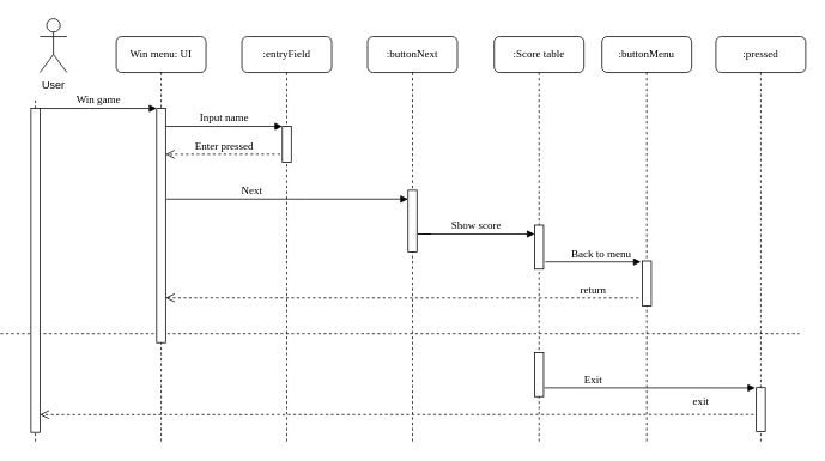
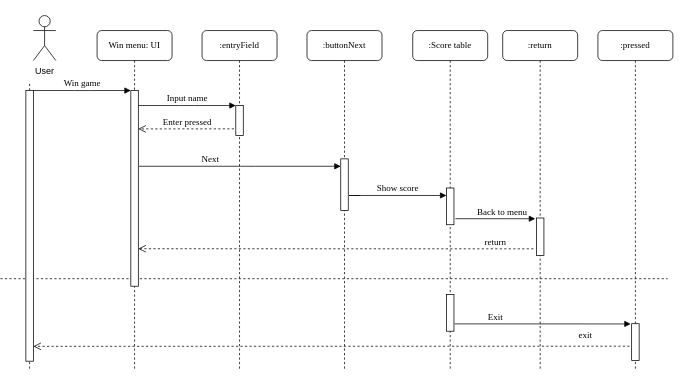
  <mxCell id="0" />
  <mxCell id="1" parent="0" />
  <mxCell id="2" value=":entryField" style="shape=umlLifeline;perimeter=lifelinePerimeter;whiteSpace=wrap;html=1;container=1;collapsible=0;recursiveResize=0;outlineConnect=0;rounded=1;shadow=0;comic=0;labelBackgroundColor=none;strokeWidth=1;fontFamily=Verdana;fontSize=12;align=center;" parent="1" vertex="1"><mxGeometry x="255" y="40" width="100" height="451" as="geometry" /></mxCell>
  <mxCell id="3" value="" style="html=1;points=[];perimeter=orthogonalPerimeter;rounded=0;shadow=0;comic=0;labelBackgroundColor=none;strokeWidth=1;fontFamily=Verdana;fontSize=12;align=center;" parent="2" vertex="1"><mxGeometry x="45" y="100" width="10" height="40" as="geometry" /></mxCell>
  <mxCell id="4" value="" style="endArrow=none;dashed=1;html=1;" edge="1" parent="2"><mxGeometry width="50" height="50" relative="1" as="geometry"><mxPoint x="-269" y="331" as="sourcePoint" /><mxPoint x="621" y="331" as="targetPoint" /></mxGeometry></mxCell>
  <mxCell id="5" value=":buttonNext" style="shape=umlLifeline;perimeter=lifelinePerimeter;whiteSpace=wrap;html=1;container=1;collapsible=0;recursiveResize=0;outlineConnect=0;rounded=1;shadow=0;comic=0;labelBackgroundColor=none;strokeWidth=1;fontFamily=Verdana;fontSize=12;align=center;" parent="1" vertex="1"><mxGeometry x="395" y="40" width="100" height="451" as="geometry" /></mxCell>
  <mxCell id="6" value="" style="html=1;points=[];perimeter=orthogonalPerimeter;rounded=0;shadow=0;comic=0;labelBackgroundColor=none;strokeWidth=1;fontFamily=Verdana;fontSize=12;align=center;" parent="5" vertex="1"><mxGeometry x="45" y="171.14" width="10" height="68.86" as="geometry" /></mxCell>
  <mxCell id="7" value="Win menu: UI" style="shape=umlLifeline;perimeter=lifelinePerimeter;whiteSpace=wrap;html=1;container=0;collapsible=0;recursiveResize=0;outlineConnect=0;rounded=1;shadow=0;comic=0;labelBackgroundColor=none;strokeWidth=1;fontFamily=Verdana;fontSize=12;align=center;" parent="1" vertex="1"><mxGeometry x="115" y="40" width="100" height="451" as="geometry" /></mxCell>
  <mxCell id="8" value="Input name" style="html=1;verticalAlign=bottom;endArrow=block;entryX=0;entryY=0;labelBackgroundColor=none;fontFamily=Verdana;fontSize=12;edgeStyle=elbowEdgeStyle;elbow=vertical;" parent="1" edge="1"><mxGeometry relative="1" as="geometry"><mxPoint x="170" y="140" as="sourcePoint" /><mxPoint x="300" y="140" as="targetPoint" /></mxGeometry></mxCell>
  <mxCell id="9" value="User" style="shape=umlActor;verticalLabelPosition=bottom;verticalAlign=top;html=1;" parent="1" vertex="1"><mxGeometry x="30" y="20" width="30" height="60" as="geometry" /></mxCell>
  <mxCell id="10" value="" style="html=1;points=[];perimeter=orthogonalPerimeter;rounded=0;shadow=0;comic=0;labelBackgroundColor=none;strokeWidth=1;fontFamily=Verdana;fontSize=12;align=center;" parent="1" vertex="1"><mxGeometry x="160" y="120" width="10" height="261" as="geometry" /></mxCell>
  <mxCell id="11" value="" style="endArrow=none;dashed=1;html=1;" parent="1" source="12" edge="1"><mxGeometry width="50" height="50" relative="1" as="geometry"><mxPoint x="55" y="610" as="sourcePoint" /><mxPoint x="25" y="110" as="targetPoint" /></mxGeometry></mxCell>
  <mxCell id="12" value="" style="html=1;points=[];perimeter=orthogonalPerimeter;" parent="1" vertex="1"><mxGeometry x="20" y="120" width="10" height="361" as="geometry" /></mxCell>
  <mxCell id="13" value="" style="endArrow=none;dashed=1;html=1;" parent="1" target="12" edge="1"><mxGeometry width="50" height="50" relative="1" as="geometry"><mxPoint x="25" y="491" as="sourcePoint" /><mxPoint x="55" y="110" as="targetPoint" /></mxGeometry></mxCell>
  <mxCell id="14" value="Win game" style="html=1;verticalAlign=bottom;endArrow=block;entryX=0;entryY=0;labelBackgroundColor=none;fontFamily=Verdana;fontSize=12;edgeStyle=elbowEdgeStyle;elbow=vertical;" parent="1" edge="1"><mxGeometry relative="1" as="geometry"><mxPoint x="30" y="120" as="sourcePoint" /><mxPoint x="160" y="120" as="targetPoint" /></mxGeometry></mxCell>
  <mxCell id="15" value=":Score table" style="shape=umlLifeline;perimeter=lifelinePerimeter;whiteSpace=wrap;html=1;container=1;collapsible=0;recursiveResize=0;outlineConnect=0;rounded=1;shadow=0;comic=0;labelBackgroundColor=none;strokeWidth=1;fontFamily=Verdana;fontSize=12;align=center;" parent="1" vertex="1"><mxGeometry x="536" y="40" width="100" height="451" as="geometry" /></mxCell>
  <mxCell id="16" value="" style="html=1;points=[];perimeter=orthogonalPerimeter;rounded=0;shadow=0;comic=0;labelBackgroundColor=none;strokeWidth=1;fontFamily=Verdana;fontSize=12;align=center;" parent="15" vertex="1"><mxGeometry x="45" y="210" width="10" height="49" as="geometry" /></mxCell>
  <mxCell id="17" value="" style="html=1;points=[];perimeter=orthogonalPerimeter;rounded=0;shadow=0;comic=0;labelBackgroundColor=none;strokeWidth=1;fontFamily=Verdana;fontSize=12;align=center;" vertex="1" parent="15"><mxGeometry x="45" y="352" width="10" height="49" as="geometry" /></mxCell>
  <mxCell id="18" value="Show score" style="html=1;verticalAlign=bottom;endArrow=block;labelBackgroundColor=none;fontFamily=Verdana;fontSize=12;edgeStyle=elbowEdgeStyle;elbow=vertical;" parent="1" target="16" edge="1"><mxGeometry x="0.161" relative="1" as="geometry"><mxPoint x="466" y="260" as="sourcePoint" /><mxPoint x="556" y="249.5" as="targetPoint" /><Array as="points"><mxPoint x="446" y="260" /></Array><mxPoint as="offset" /></mxGeometry></mxCell>
  <mxCell id="19" value="return" style="html=1;verticalAlign=bottom;endArrow=open;dashed=1;endSize=8;labelBackgroundColor=none;fontFamily=Verdana;fontSize=12;edgeStyle=elbowEdgeStyle;elbow=vertical;exitX=-0.4;exitY=0.823;exitDx=0;exitDy=0;exitPerimeter=0;" parent="1" edge="1" source="24"><mxGeometry x="-0.806" relative="1" as="geometry"><mxPoint x="170" y="331" as="targetPoint" /><Array as="points"><mxPoint x="696" y="331" /></Array><mxPoint x="578.4" y="332" as="sourcePoint" /><mxPoint as="offset" /></mxGeometry></mxCell>
  <mxCell id="20" value="exit" style="html=1;verticalAlign=bottom;endArrow=open;dashed=1;endSize=8;labelBackgroundColor=none;fontFamily=Verdana;fontSize=12;edgeStyle=elbowEdgeStyle;elbow=vertical;exitX=-0.28;exitY=0.612;exitDx=0;exitDy=0;exitPerimeter=0;" parent="1" edge="1" source="26"><mxGeometry x="-0.851" y="-6" relative="1" as="geometry"><mxPoint x="30" y="461" as="targetPoint" /><Array as="points"><mxPoint x="150.6" y="461.2" /></Array><mxPoint x="157.6" y="461.1" as="sourcePoint" /><mxPoint as="offset" /></mxGeometry></mxCell>
  <mxCell id="21" value="Enter pressed" style="html=1;verticalAlign=bottom;endArrow=open;dashed=1;endSize=8;labelBackgroundColor=none;fontFamily=Verdana;fontSize=12;edgeStyle=elbowEdgeStyle;elbow=vertical;exitX=-0.14;exitY=0.89;exitDx=0;exitDy=0;exitPerimeter=0;" edge="1" parent="1"><mxGeometry x="-0.022" relative="1" as="geometry"><mxPoint x="170" y="171" as="targetPoint" /><Array as="points"><mxPoint x="290.6" y="171.2" /></Array><mxPoint x="297.6" y="171.1" as="sourcePoint" /><mxPoint as="offset" /></mxGeometry></mxCell>
  <mxCell id="22" value="Next" style="html=1;verticalAlign=bottom;endArrow=block;labelBackgroundColor=none;fontFamily=Verdana;fontSize=12;edgeStyle=elbowEdgeStyle;elbow=vertical;" parent="1" edge="1"><mxGeometry x="-0.294" relative="1" as="geometry"><mxPoint x="171" y="221" as="sourcePoint" /><mxPoint x="440" y="221" as="targetPoint" /><Array as="points"><mxPoint x="316" y="221" /></Array><mxPoint as="offset" /></mxGeometry></mxCell>
- <mxCell id="23" value=":buttonMenu" style="shape=umlLifeline;perimeter=lifelinePerimeter;whiteSpace=wrap;html=1;container=1;collapsible=0;recursiveResize=0;outlineConnect=0;rounded=1;shadow=0;comic=0;labelBackgroundColor=none;strokeWidth=1;fontFamily=Verdana;fontSize=12;align=center;" vertex="1" parent="1"><mxGeometry x="656" y="40" width="100" height="451" as="geometry" /></mxCell>
+ <mxCell id="23" value=":return" style="shape=umlLifeline;perimeter=lifelinePerimeter;whiteSpace=wrap;html=1;container=1;collapsible=0;recursiveResize=0;outlineConnect=0;rounded=1;shadow=0;comic=0;labelBackgroundColor=none;strokeWidth=1;fontFamily=Verdana;fontSize=12;align=center;" vertex="1" parent="1"><mxGeometry x="656" y="40" width="100" height="451" as="geometry" /></mxCell>
  <mxCell id="24" value="" style="html=1;points=[];perimeter=orthogonalPerimeter;rounded=0;shadow=0;comic=0;labelBackgroundColor=none;strokeWidth=1;fontFamily=Verdana;fontSize=12;align=center;" vertex="1" parent="23"><mxGeometry x="45" y="250" width="10" height="50" as="geometry" /></mxCell>
  <mxCell id="25" value=":pressed" style="shape=umlLifeline;perimeter=lifelinePerimeter;whiteSpace=wrap;html=1;container=1;collapsible=0;recursiveResize=0;outlineConnect=0;rounded=1;shadow=0;comic=0;labelBackgroundColor=none;strokeWidth=1;fontFamily=Verdana;fontSize=12;align=center;" vertex="1" parent="1"><mxGeometry x="783" y="40" width="100" height="451" as="geometry" /></mxCell>
  <mxCell id="26" value="" style="html=1;points=[];perimeter=orthogonalPerimeter;rounded=0;shadow=0;comic=0;labelBackgroundColor=none;strokeWidth=1;fontFamily=Verdana;fontSize=12;align=center;" vertex="1" parent="25"><mxGeometry x="45" y="391" width="10" height="49" as="geometry" /></mxCell>
  <mxCell id="27" value="Back to menu" style="html=1;verticalAlign=bottom;endArrow=block;labelBackgroundColor=none;fontFamily=Verdana;fontSize=12;edgeStyle=elbowEdgeStyle;elbow=vertical;entryX=-0.153;entryY=0.014;entryDx=0;entryDy=0;entryPerimeter=0;exitX=1.189;exitY=0.836;exitDx=0;exitDy=0;exitPerimeter=0;" edge="1" parent="1" source="16" target="24"><mxGeometry x="0.161" relative="1" as="geometry"><mxPoint x="606" y="291" as="sourcePoint" /><mxPoint x="696" y="291" as="targetPoint" /><Array as="points"><mxPoint x="586" y="291" /></Array><mxPoint as="offset" /></mxGeometry></mxCell>
  <mxCell id="28" value="Exit" style="html=1;verticalAlign=bottom;endArrow=block;labelBackgroundColor=none;fontFamily=Verdana;fontSize=12;edgeStyle=elbowEdgeStyle;elbow=vertical;exitX=1.091;exitY=0.801;exitDx=0;exitDy=0;exitPerimeter=0;entryX=-0.119;entryY=0.013;entryDx=0;entryDy=0;entryPerimeter=0;" edge="1" parent="1" source="17" target="26"><mxGeometry x="-0.54" relative="1" as="geometry"><mxPoint x="596" y="431.264" as="sourcePoint" /><mxPoint x="826" y="431" as="targetPoint" /><Array as="points"><mxPoint x="589.11" y="431.3" /></Array><mxPoint as="offset" /></mxGeometry></mxCell>
